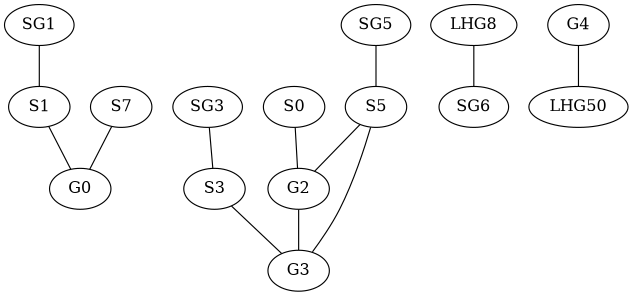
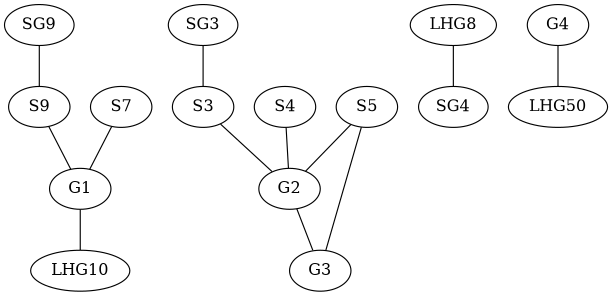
  graph {
-   SG1
-   S1
-   G1 [label=G0]
+   SG1 [label=SG9]
+   S1 [label=S9]
+   G1
+   LHG10
    n5 [label=S7]
    SG3
    S3
    G2
    G3
-   S4 [label=S0]
+   S4
    n11 [label=LHG8]
-   SG4 [label=SG6]
-   SG5
+   SG4
    S5
    n15 [label=LHG50]
    G4
    SG1 -- S1
    S1 -- G1
+   G1 -- LHG10
    n5 -- G1
    SG3 -- S3
-   S3 -- G3
+   S3 -- G2
    G2 -- G3
    S4 -- G2
    n11 -- SG4
-   SG5 -- S5
    S5 -- G2
    S5 -- G3
    G4 -- n15
  }
